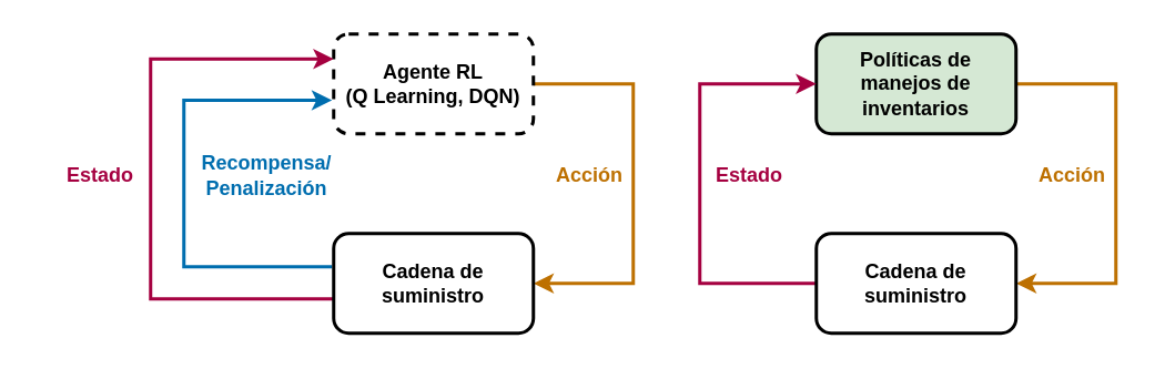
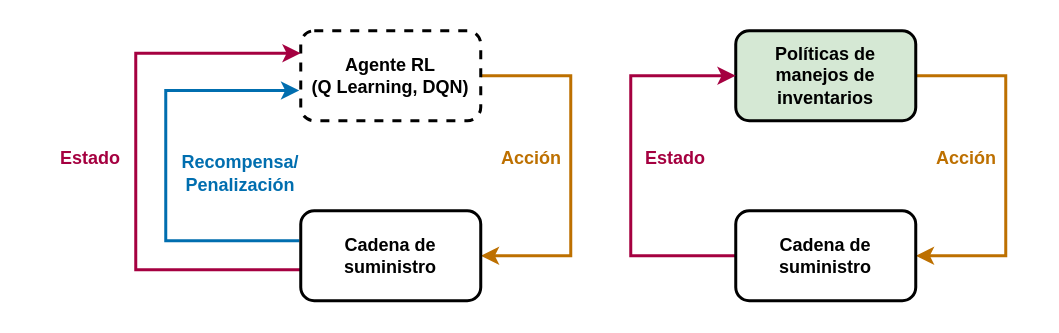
  <mxCell id="0" />
  <mxCell id="1" parent="0" />
  <mxCell id="2" style="edgeStyle=orthogonalEdgeStyle;rounded=0;orthogonalLoop=1;jettySize=auto;html=1;entryX=1;entryY=0.5;entryDx=0;entryDy=0;fillColor=#f0a30a;strokeColor=#BD7000;strokeWidth=2;" edge="1" parent="1" source="3" target="6"><mxGeometry relative="1" as="geometry"><Array as="points"><mxPoint x="380" y="50" /><mxPoint x="380" y="170" /></Array></mxGeometry></mxCell>
  <mxCell id="3" value="Agente RL&lt;br&gt;(Q Learning, DQN)" style="rounded=1;whiteSpace=wrap;html=1;strokeWidth=2;fontStyle=1;dashed=1;" vertex="1" parent="1"><mxGeometry x="200" y="20" width="120" height="60" as="geometry" /></mxCell>
  <mxCell id="4" style="edgeStyle=orthogonalEdgeStyle;rounded=0;orthogonalLoop=1;jettySize=auto;html=1;entryX=0;entryY=0.25;entryDx=0;entryDy=0;exitX=0.006;exitY=0.655;exitDx=0;exitDy=0;exitPerimeter=0;fillColor=#d80073;strokeColor=#A50040;strokeWidth=2;" edge="1" parent="1" source="6" target="3"><mxGeometry relative="1" as="geometry"><Array as="points"><mxPoint x="90" y="179" /><mxPoint x="90" y="35" /></Array></mxGeometry></mxCell>
  <mxCell id="5" style="edgeStyle=orthogonalEdgeStyle;rounded=0;orthogonalLoop=1;jettySize=auto;html=1;entryX=-0.008;entryY=0.664;entryDx=0;entryDy=0;entryPerimeter=0;fillColor=#1ba1e2;strokeColor=#006EAF;strokeWidth=2;" edge="1" parent="1" target="3"><mxGeometry relative="1" as="geometry"><mxPoint x="199" y="160" as="sourcePoint" /><Array as="points"><mxPoint x="110" y="160" /><mxPoint x="110" y="60" /></Array></mxGeometry></mxCell>
  <mxCell id="6" value="Cadena de &lt;br&gt;suministro" style="rounded=1;whiteSpace=wrap;html=1;strokeWidth=2;fontStyle=1" vertex="1" parent="1"><mxGeometry x="200" y="140" width="120" height="60" as="geometry" /></mxCell>
- <mxCell id="7" value="Recompensa/&lt;br&gt;Penalización" style="text;html=1;align=center;verticalAlign=middle;whiteSpace=wrap;rounded=0;fontColor=#006EAF;fontStyle=1" vertex="1" parent="1"><mxGeometry x="120" y="90" width="80" height="30" as="geometry" /></mxCell>
+ <mxCell id="7" value="Recompensa/&lt;br&gt;Penalización" style="text;html=1;align=center;verticalAlign=middle;whiteSpace=wrap;rounded=0;fontColor=#006EAF;fontStyle=1" vertex="1" parent="1"><mxGeometry x="120" y="100" width="80" height="30" as="geometry" /></mxCell>
  <mxCell id="8" value="Estado" style="text;html=1;align=center;verticalAlign=middle;whiteSpace=wrap;rounded=0;fontColor=#A50040;fontStyle=1" vertex="1" parent="1"><mxGeometry x="20" y="90" width="80" height="30" as="geometry" /></mxCell>
  <mxCell id="9" value="Acción" style="text;html=1;align=center;verticalAlign=middle;whiteSpace=wrap;rounded=0;fontColor=#BD7000;fontStyle=1" vertex="1" parent="1"><mxGeometry x="314" y="90" width="80" height="30" as="geometry" /></mxCell>
  <mxCell id="10" style="edgeStyle=orthogonalEdgeStyle;rounded=0;orthogonalLoop=1;jettySize=auto;html=1;entryX=1;entryY=0.5;entryDx=0;entryDy=0;fillColor=#f0a30a;strokeColor=#BD7000;strokeWidth=2;" edge="1" parent="1" source="11" target="13"><mxGeometry relative="1" as="geometry"><Array as="points"><mxPoint x="670" y="50" /><mxPoint x="670" y="170" /></Array></mxGeometry></mxCell>
  <mxCell id="11" value="Políticas de manejos de inventarios" style="rounded=1;whiteSpace=wrap;html=1;strokeWidth=2;fontStyle=1;fillColor=#d5e8d4;" vertex="1" parent="1"><mxGeometry x="490" y="20" width="120" height="60" as="geometry" /></mxCell>
  <mxCell id="12" style="edgeStyle=orthogonalEdgeStyle;rounded=0;orthogonalLoop=1;jettySize=auto;html=1;exitX=0;exitY=0.5;exitDx=0;exitDy=0;fillColor=#d80073;strokeColor=#A50040;strokeWidth=2;" edge="1" parent="1" source="13"><mxGeometry relative="1" as="geometry"><Array as="points"><mxPoint x="420" y="170" /><mxPoint x="420" y="50" /></Array><mxPoint x="490" y="50" as="targetPoint" /></mxGeometry></mxCell>
  <mxCell id="13" value="Cadena de&lt;br style=&quot;border-color: var(--border-color);&quot;&gt;suministro" style="rounded=1;whiteSpace=wrap;html=1;strokeWidth=2;fontStyle=1" vertex="1" parent="1"><mxGeometry x="490" y="140" width="120" height="60" as="geometry" /></mxCell>
  <mxCell id="14" value="Estado" style="text;html=1;align=center;verticalAlign=middle;whiteSpace=wrap;rounded=0;fontColor=#A50040;fontStyle=1" vertex="1" parent="1"><mxGeometry x="410" y="90" width="80" height="30" as="geometry" /></mxCell>
  <mxCell id="15" value="Acción" style="text;html=1;align=center;verticalAlign=middle;whiteSpace=wrap;rounded=0;fontColor=#BD7000;fontStyle=1" vertex="1" parent="1"><mxGeometry x="604" y="90" width="80" height="30" as="geometry" /></mxCell>
